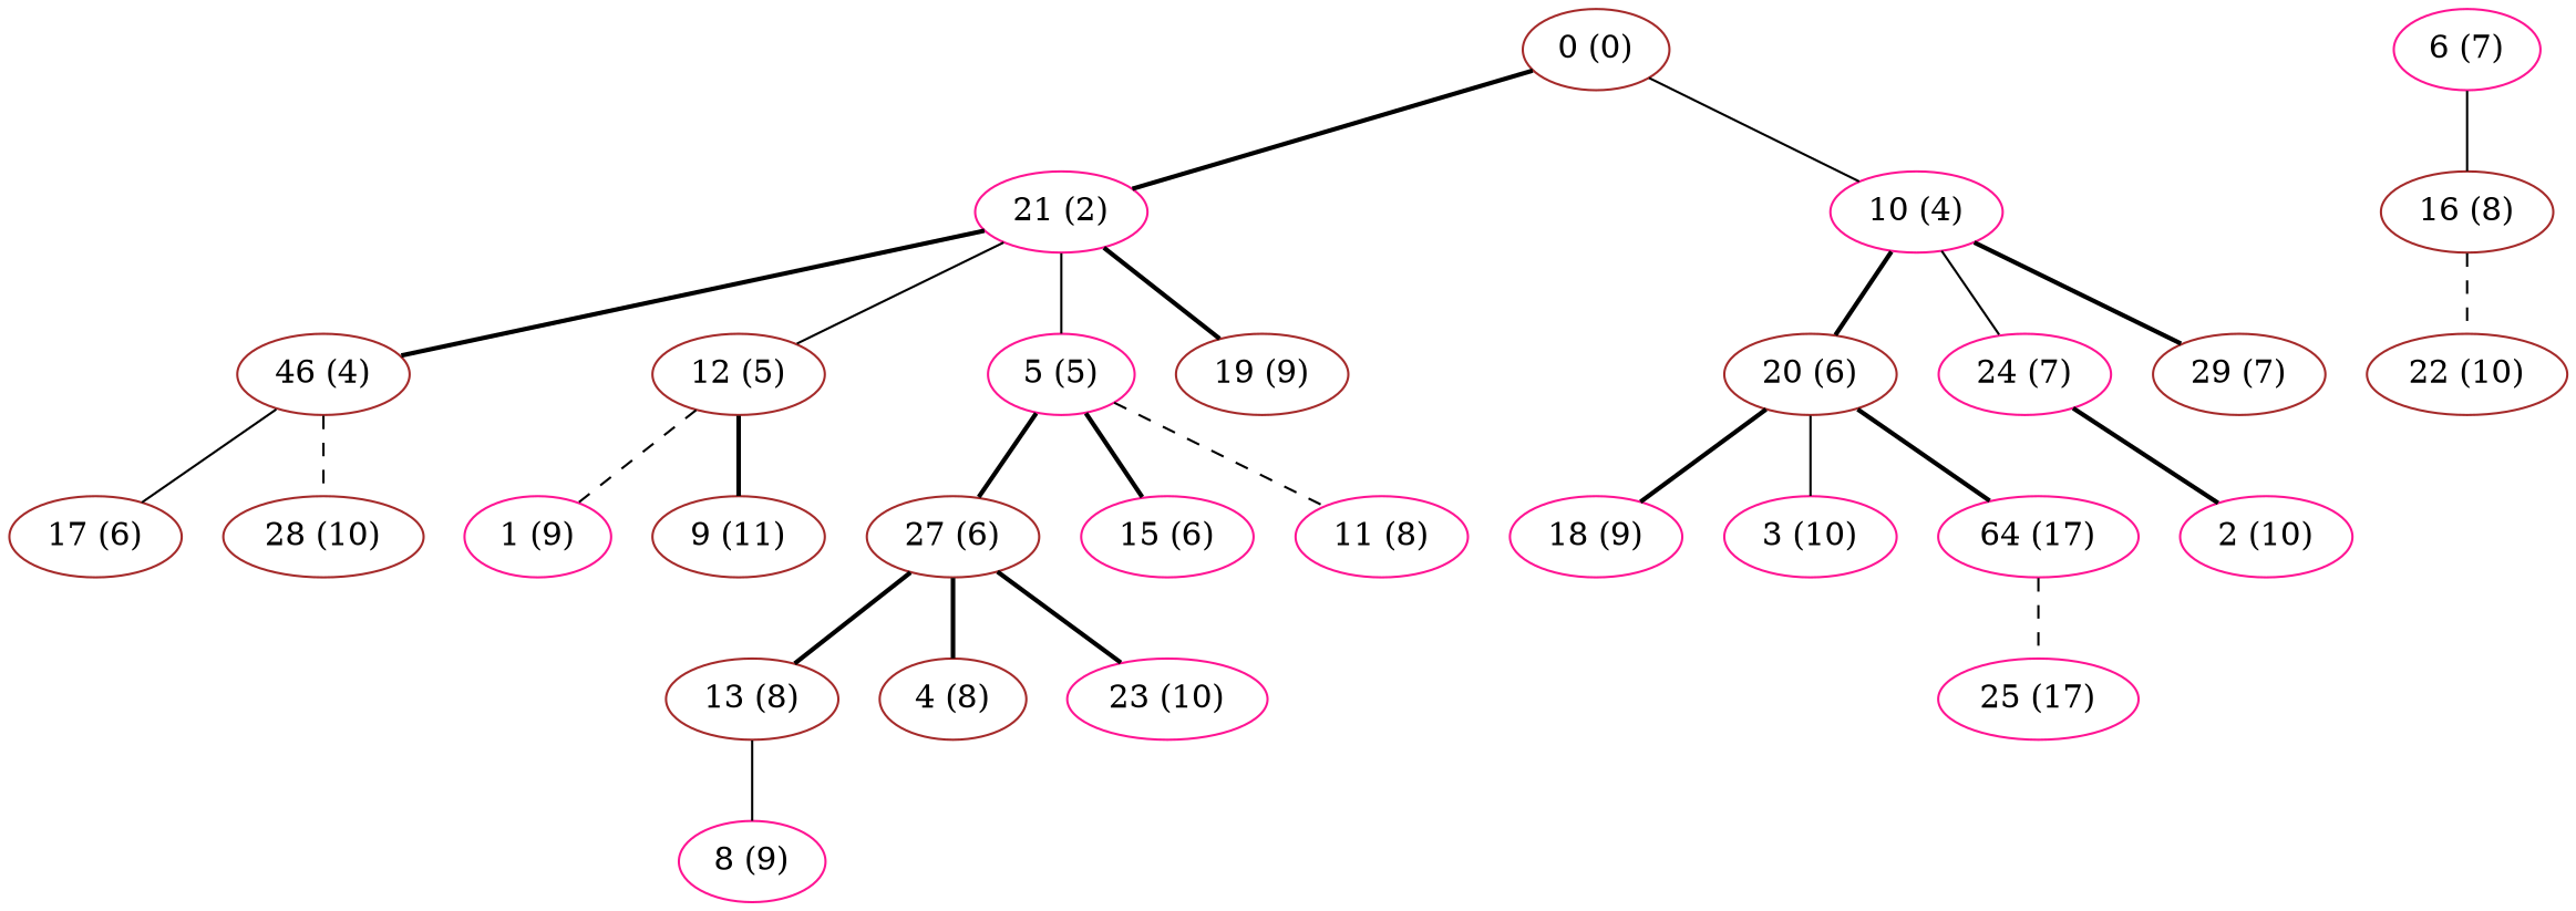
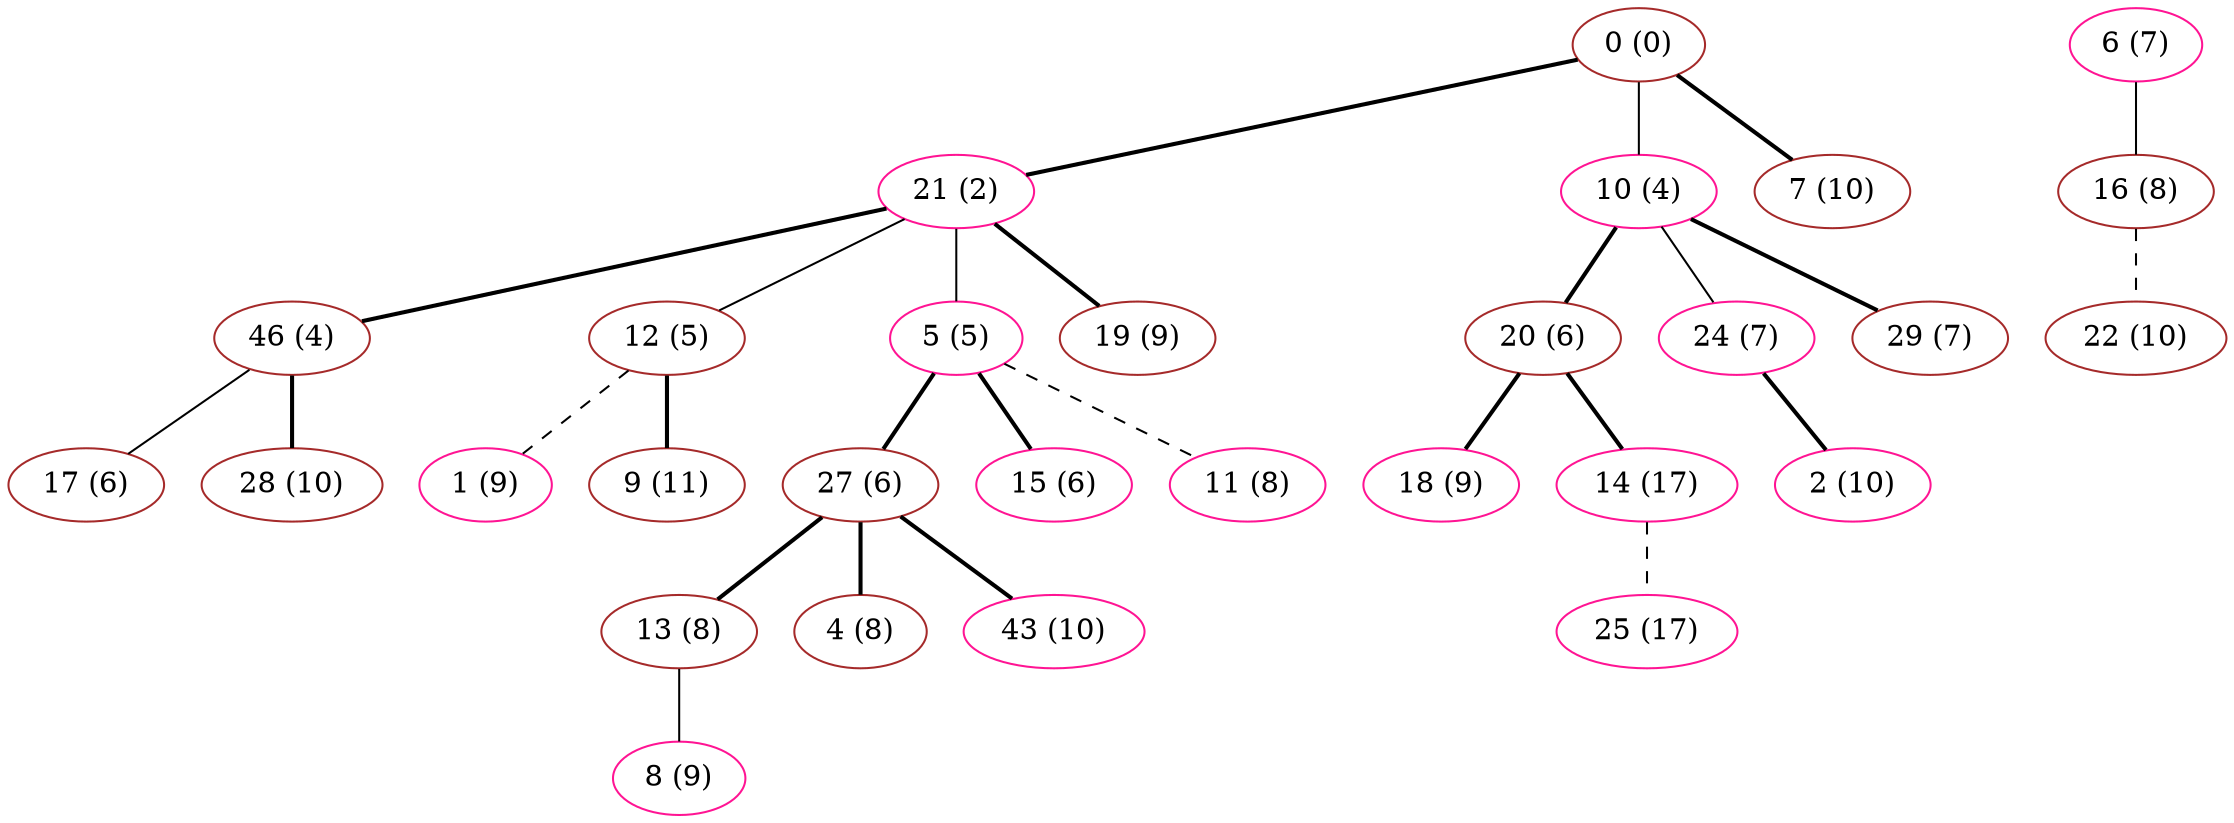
  graph {
    node [color=deeppink]
    edge [style=bold]
    "21 (2)"
    "0 (0)" [color=brown]
    "10 (4)"
+   "7 (10)" [color=brown]
    n5 [color=brown label="46 (4)"]
    "12 (5)" [color=brown]
    "5 (5)"
    "19 (9)" [color=brown]
    "20 (6)" [color=brown]
    "24 (7)"
    "29 (7)" [color=brown]
    "6 (7)"
    "16 (8)" [color=brown]
    "17 (6)" [color=brown]
    "28 (10)" [color=brown]
    "1 (9)"
    "9 (11)" [color=brown]
    "27 (6)" [color=brown]
    "15 (6)"
    "11 (8)"
    "18 (9)"
-   "3 (10)"
-   "14 (17)" [label="64 (17)"]
+   "14 (17)"
    "2 (10)"
    "13 (8)" [color=brown]
    "4 (8)" [color=brown]
-   "23 (10)"
+   "23 (10)" [label="43 (10)"]
    "8 (9)"
    "25 (17)"
    "22 (10)" [color=brown]
    "21 (2)" -- n5
    "21 (2)" -- "12 (5)" [style=solid]
    "21 (2)" -- "5 (5)" [style=solid]
    "21 (2)" -- "19 (9)"
    "0 (0)" -- "21 (2)"
    "0 (0)" -- "10 (4)" [style=solid]
+   "0 (0)" -- "7 (10)"
    "10 (4)" -- "20 (6)"
    "10 (4)" -- "24 (7)" [style=solid]
    "10 (4)" -- "29 (7)"
    n5 -- "17 (6)" [style=solid]
-   n5 -- "28 (10)" [style=dashed]
+   n5 -- "28 (10)"
    "12 (5)" -- "1 (9)" [style=dashed]
    "12 (5)" -- "9 (11)"
    "5 (5)" -- "27 (6)"
    "5 (5)" -- "15 (6)"
    "5 (5)" -- "11 (8)" [style=dashed]
    "20 (6)" -- "18 (9)"
-   "20 (6)" -- "3 (10)" [style=solid]
    "20 (6)" -- "14 (17)"
    "24 (7)" -- "2 (10)"
    "6 (7)" -- "16 (8)" [style=solid]
    "16 (8)" -- "22 (10)" [style=dashed]
    "27 (6)" -- "13 (8)"
    "27 (6)" -- "4 (8)"
    "27 (6)" -- "23 (10)"
    "14 (17)" -- "25 (17)" [style=dashed]
    "13 (8)" -- "8 (9)" [style=solid]
  }
